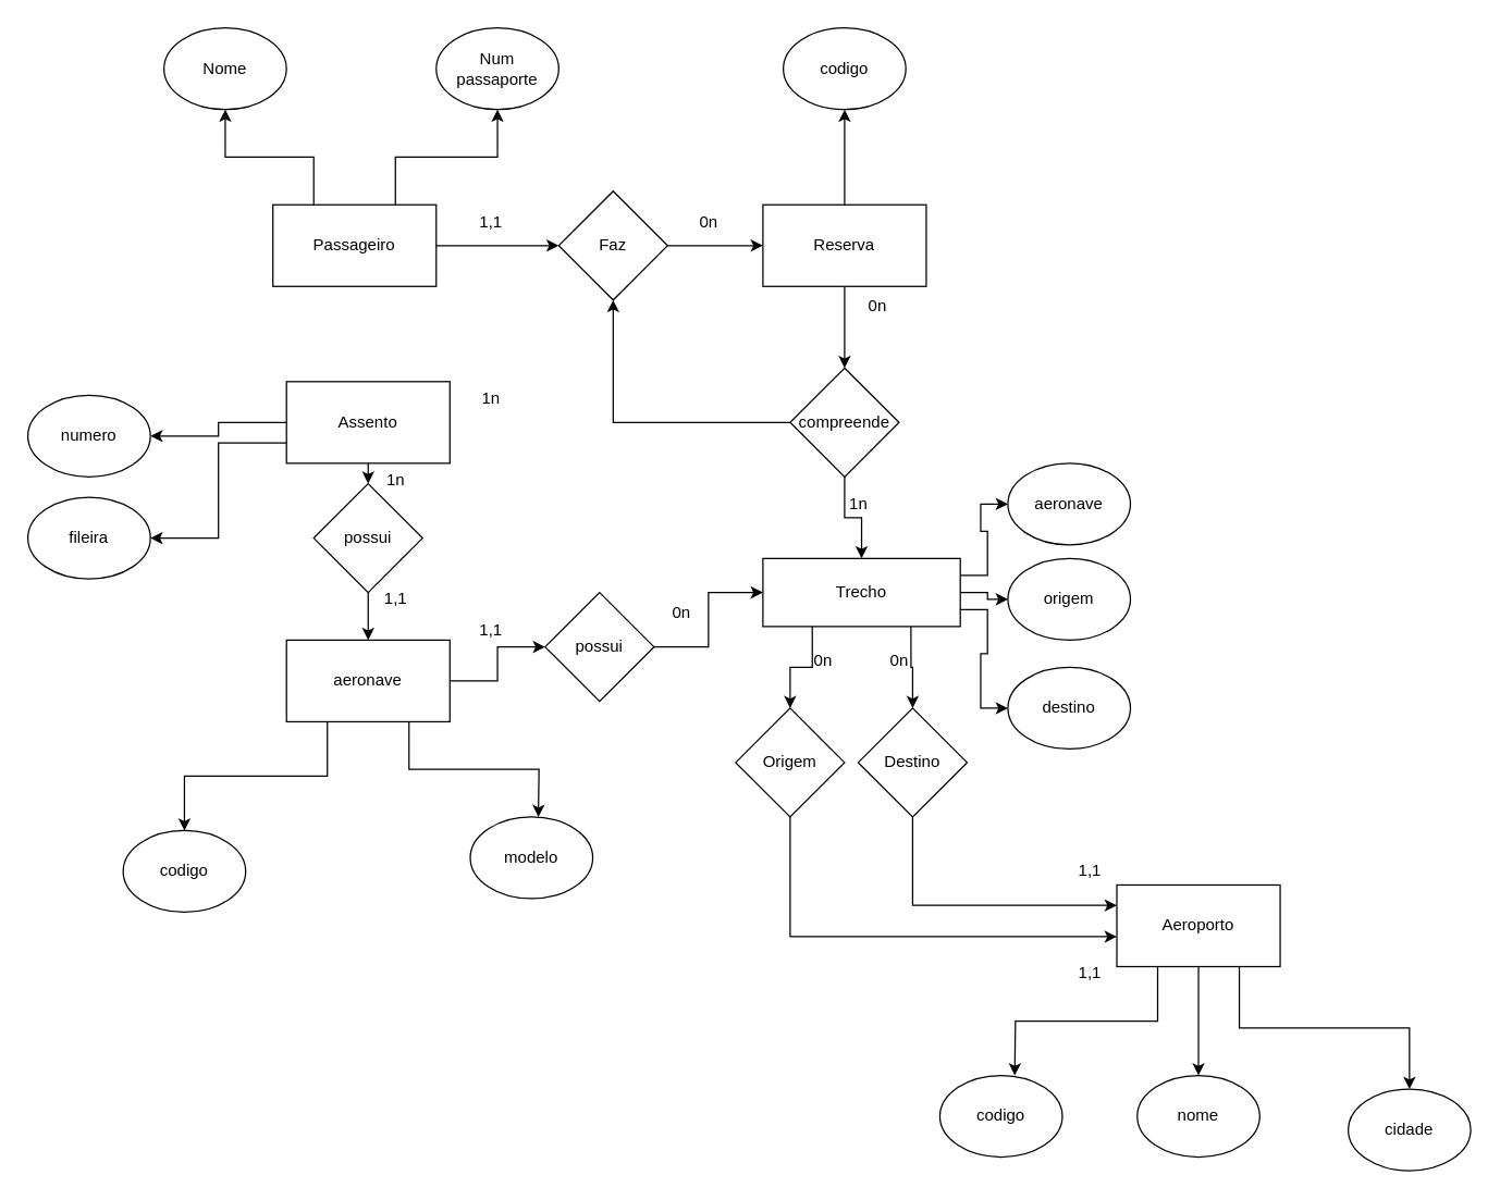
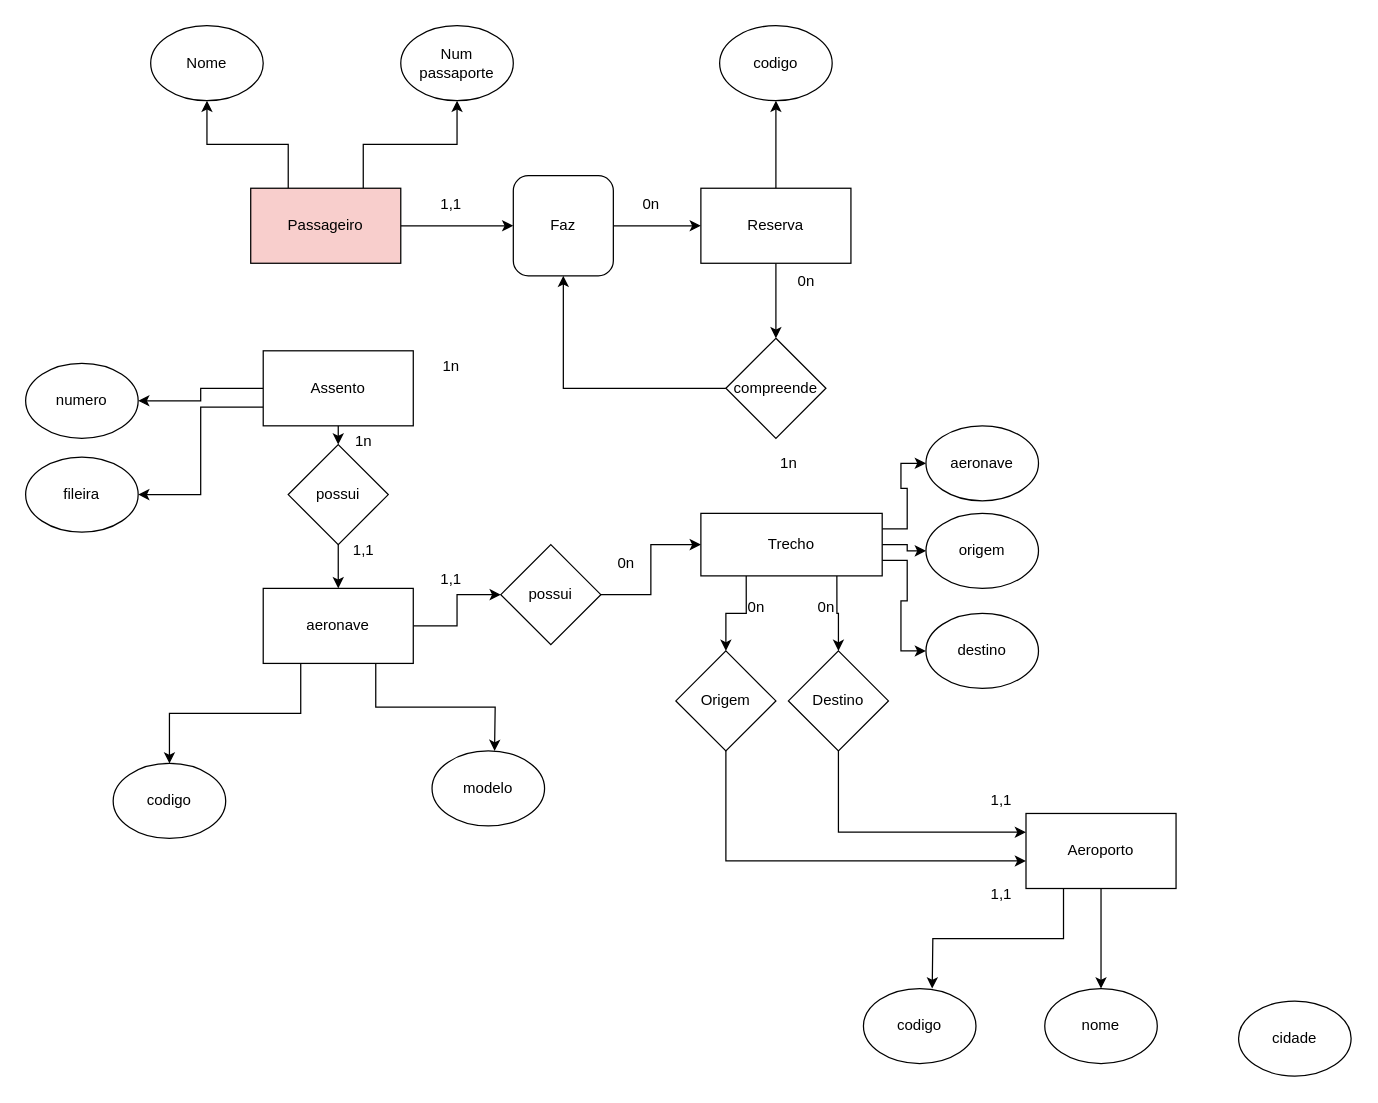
  <mxCell id="0" />
  <mxCell id="1" parent="0" />
  <mxCell id="2" style="edgeStyle=orthogonalEdgeStyle;rounded=0;orthogonalLoop=1;jettySize=auto;html=1;exitX=0.5;exitY=0;exitDx=0;exitDy=0;entryX=0.5;entryY=1;entryDx=0;entryDy=0;" parent="1" source="4" target="32" edge="1"><mxGeometry relative="1" as="geometry" /></mxCell>
  <mxCell id="3" style="edgeStyle=orthogonalEdgeStyle;rounded=0;orthogonalLoop=1;jettySize=auto;html=1;exitX=0.5;exitY=1;exitDx=0;exitDy=0;entryX=0.5;entryY=0;entryDx=0;entryDy=0;" parent="1" source="4" target="35" edge="1"><mxGeometry relative="1" as="geometry" /></mxCell>
  <mxCell id="4" value="Reserva" style="rounded=0;whiteSpace=wrap;html=1;" parent="1" vertex="1"><mxGeometry x="560" y="150" width="120" height="60" as="geometry" /></mxCell>
  <mxCell id="5" style="edgeStyle=orthogonalEdgeStyle;rounded=0;orthogonalLoop=1;jettySize=auto;html=1;exitX=1;exitY=0.5;exitDx=0;exitDy=0;entryX=0;entryY=0.5;entryDx=0;entryDy=0;" parent="1" source="6" target="4" edge="1"><mxGeometry relative="1" as="geometry" /></mxCell>
- <mxCell id="6" value="Faz" style="rhombus;whiteSpace=wrap;html=1;" parent="1" vertex="1"><mxGeometry x="410" y="140" width="80" height="80" as="geometry" /></mxCell>
+ <mxCell id="6" value="Faz" style="whiteSpace=wrap;html=1;rounded=1;" parent="1" vertex="1"><mxGeometry x="410" y="140" width="80" height="80" as="geometry" /></mxCell>
  <mxCell id="7" style="edgeStyle=orthogonalEdgeStyle;rounded=0;orthogonalLoop=1;jettySize=auto;html=1;exitX=0.25;exitY=0;exitDx=0;exitDy=0;entryX=0.5;entryY=1;entryDx=0;entryDy=0;" parent="1" source="10" target="11" edge="1"><mxGeometry relative="1" as="geometry" /></mxCell>
  <mxCell id="8" style="edgeStyle=orthogonalEdgeStyle;rounded=0;orthogonalLoop=1;jettySize=auto;html=1;exitX=0.75;exitY=0;exitDx=0;exitDy=0;entryX=0.5;entryY=1;entryDx=0;entryDy=0;" parent="1" source="10" target="12" edge="1"><mxGeometry relative="1" as="geometry" /></mxCell>
  <mxCell id="9" style="edgeStyle=orthogonalEdgeStyle;rounded=0;orthogonalLoop=1;jettySize=auto;html=1;exitX=1;exitY=0.5;exitDx=0;exitDy=0;entryX=0;entryY=0.5;entryDx=0;entryDy=0;" parent="1" source="10" target="6" edge="1"><mxGeometry relative="1" as="geometry" /></mxCell>
- <mxCell id="10" value="Passageiro" style="rounded=0;whiteSpace=wrap;html=1;" parent="1" vertex="1"><mxGeometry x="200" y="150" width="120" height="60" as="geometry" /></mxCell>
+ <mxCell id="10" value="Passageiro" style="rounded=0;whiteSpace=wrap;html=1;fillColor=#f8cecc;" parent="1" vertex="1"><mxGeometry x="200" y="150" width="120" height="60" as="geometry" /></mxCell>
  <mxCell id="11" value="Nome" style="ellipse;whiteSpace=wrap;html=1;" parent="1" vertex="1"><mxGeometry x="120" y="20" width="90" height="60" as="geometry" /></mxCell>
  <mxCell id="12" value="Num passaporte" style="ellipse;whiteSpace=wrap;html=1;" parent="1" vertex="1"><mxGeometry x="320" y="20" width="90" height="60" as="geometry" /></mxCell>
  <mxCell id="13" value="" style="edgeStyle=orthogonalEdgeStyle;rounded=0;orthogonalLoop=1;jettySize=auto;html=1;" parent="1" source="18" target="39" edge="1"><mxGeometry relative="1" as="geometry" /></mxCell>
  <mxCell id="14" style="edgeStyle=orthogonalEdgeStyle;rounded=0;orthogonalLoop=1;jettySize=auto;html=1;exitX=1;exitY=0.25;exitDx=0;exitDy=0;entryX=0;entryY=0.5;entryDx=0;entryDy=0;" parent="1" source="18" target="38" edge="1"><mxGeometry relative="1" as="geometry" /></mxCell>
  <mxCell id="15" style="edgeStyle=orthogonalEdgeStyle;rounded=0;orthogonalLoop=1;jettySize=auto;html=1;exitX=1;exitY=0.75;exitDx=0;exitDy=0;entryX=0;entryY=0.5;entryDx=0;entryDy=0;" parent="1" source="18" target="40" edge="1"><mxGeometry relative="1" as="geometry" /></mxCell>
  <mxCell id="16" style="edgeStyle=orthogonalEdgeStyle;rounded=0;orthogonalLoop=1;jettySize=auto;html=1;exitX=0.25;exitY=1;exitDx=0;exitDy=0;entryX=0.5;entryY=0;entryDx=0;entryDy=0;" parent="1" source="18" target="51" edge="1"><mxGeometry relative="1" as="geometry" /></mxCell>
  <mxCell id="17" style="edgeStyle=orthogonalEdgeStyle;rounded=0;orthogonalLoop=1;jettySize=auto;html=1;exitX=0.75;exitY=1;exitDx=0;exitDy=0;entryX=0.5;entryY=0;entryDx=0;entryDy=0;" parent="1" source="18" target="53" edge="1"><mxGeometry relative="1" as="geometry" /></mxCell>
  <mxCell id="18" value="Trecho" style="rounded=0;whiteSpace=wrap;html=1;" parent="1" vertex="1"><mxGeometry x="560" y="410" width="145" height="50" as="geometry" /></mxCell>
- <mxCell id="19" style="edgeStyle=orthogonalEdgeStyle;rounded=0;orthogonalLoop=1;jettySize=auto;html=1;exitX=0.75;exitY=1;exitDx=0;exitDy=0;" parent="1" source="21" target="22" edge="1"><mxGeometry relative="1" as="geometry" /></mxCell>
  <mxCell id="20" style="edgeStyle=orthogonalEdgeStyle;rounded=0;orthogonalLoop=1;jettySize=auto;html=1;exitX=0.25;exitY=1;exitDx=0;exitDy=0;entryX=0.5;entryY=0;entryDx=0;entryDy=0;" parent="1" source="21" edge="1"><mxGeometry relative="1" as="geometry"><mxPoint x="745" y="790" as="targetPoint" /></mxGeometry></mxCell>
  <mxCell id="21" value="Aeroporto" style="rounded=0;whiteSpace=wrap;html=1;" parent="1" vertex="1"><mxGeometry x="820" y="650" width="120" height="60" as="geometry" /></mxCell>
  <mxCell id="22" value="cidade" style="ellipse;whiteSpace=wrap;html=1;" parent="1" vertex="1"><mxGeometry x="990" y="800" width="90" height="60" as="geometry" /></mxCell>
  <mxCell id="23" value="nome" style="ellipse;whiteSpace=wrap;html=1;" parent="1" vertex="1"><mxGeometry x="835" y="790" width="90" height="60" as="geometry" /></mxCell>
  <mxCell id="24" value="codigo" style="ellipse;whiteSpace=wrap;html=1;" parent="1" vertex="1"><mxGeometry x="690" y="790" width="90" height="60" as="geometry" /></mxCell>
  <mxCell id="25" style="edgeStyle=orthogonalEdgeStyle;rounded=0;orthogonalLoop=1;jettySize=auto;html=1;exitX=0.5;exitY=1;exitDx=0;exitDy=0;entryX=0.5;entryY=0;entryDx=0;entryDy=0;" parent="1" source="21" target="23" edge="1"><mxGeometry relative="1" as="geometry" /></mxCell>
  <mxCell id="26" style="edgeStyle=orthogonalEdgeStyle;rounded=0;orthogonalLoop=1;jettySize=auto;html=1;exitX=0.25;exitY=1;exitDx=0;exitDy=0;entryX=0.5;entryY=0;entryDx=0;entryDy=0;" parent="1" source="29" target="31" edge="1"><mxGeometry relative="1" as="geometry" /></mxCell>
  <mxCell id="27" style="edgeStyle=orthogonalEdgeStyle;rounded=0;orthogonalLoop=1;jettySize=auto;html=1;exitX=0.75;exitY=1;exitDx=0;exitDy=0;entryX=0.5;entryY=0;entryDx=0;entryDy=0;" parent="1" source="29" edge="1"><mxGeometry relative="1" as="geometry"><mxPoint x="395" y="600" as="targetPoint" /></mxGeometry></mxCell>
  <mxCell id="28" style="edgeStyle=orthogonalEdgeStyle;rounded=0;orthogonalLoop=1;jettySize=auto;html=1;exitX=1;exitY=0.5;exitDx=0;exitDy=0;entryX=0;entryY=0.5;entryDx=0;entryDy=0;" parent="1" source="29" target="50" edge="1"><mxGeometry relative="1" as="geometry" /></mxCell>
  <mxCell id="29" value="aeronave" style="rounded=0;whiteSpace=wrap;html=1;" parent="1" vertex="1"><mxGeometry y="470" width="120" height="60" as="geometry" x="210" /></mxCell>
  <mxCell id="30" value="modelo" style="ellipse;whiteSpace=wrap;html=1;" parent="1" vertex="1"><mxGeometry x="345" y="600" width="90" height="60" as="geometry" /></mxCell>
  <mxCell id="31" value="codigo" style="ellipse;whiteSpace=wrap;html=1;" parent="1" vertex="1"><mxGeometry x="90" y="610" width="90" height="60" as="geometry" /></mxCell>
  <mxCell id="32" value="codigo" style="ellipse;whiteSpace=wrap;html=1;" parent="1" vertex="1"><mxGeometry x="575" y="20" width="90" height="60" as="geometry" /></mxCell>
- <mxCell id="33" style="edgeStyle=orthogonalEdgeStyle;rounded=0;orthogonalLoop=1;jettySize=auto;html=1;exitX=0.5;exitY=1;exitDx=0;exitDy=0;entryX=0.5;entryY=0;entryDx=0;entryDy=0;" parent="1" source="35" target="18" edge="1"><mxGeometry relative="1" as="geometry" /></mxCell>
  <mxCell id="34" style="edgeStyle=orthogonalEdgeStyle;rounded=0;orthogonalLoop=1;jettySize=auto;html=1;exitX=0;exitY=0.5;exitDx=0;exitDy=0;" parent="1" source="35" target="6" edge="1"><mxGeometry relative="1" as="geometry" /></mxCell>
  <mxCell id="35" value="compreende" style="rhombus;whiteSpace=wrap;html=1;" parent="1" vertex="1"><mxGeometry x="580" y="270" width="80" height="80" as="geometry" /></mxCell>
  <mxCell id="36" value="1n" style="text;html=1;align=center;verticalAlign=middle;resizable=0;points=[];autosize=1;strokeColor=none;fillColor=none;" parent="1" vertex="1"><mxGeometry x="610" y="355" width="40" height="30" as="geometry" /></mxCell>
  <mxCell id="37" value="0n" style="text;html=1;align=center;verticalAlign=middle;resizable=0;points=[];autosize=1;strokeColor=none;fillColor=none;" parent="1" vertex="1"><mxGeometry x="624" y="210" width="40" height="30" as="geometry" /></mxCell>
  <mxCell id="38" value="aeronave" style="ellipse;whiteSpace=wrap;html=1;" parent="1" vertex="1"><mxGeometry x="740" y="340" width="90" height="60" as="geometry" /></mxCell>
  <mxCell id="39" value="origem" style="ellipse;whiteSpace=wrap;html=1;" parent="1" vertex="1"><mxGeometry x="740" y="410" width="90" height="60" as="geometry" /></mxCell>
  <mxCell id="40" value="destino" style="ellipse;whiteSpace=wrap;html=1;" parent="1" vertex="1"><mxGeometry x="740" y="490" width="90" height="60" as="geometry" /></mxCell>
  <mxCell id="41" style="edgeStyle=orthogonalEdgeStyle;rounded=0;orthogonalLoop=1;jettySize=auto;html=1;exitX=0;exitY=0.5;exitDx=0;exitDy=0;entryX=1;entryY=0.5;entryDx=0;entryDy=0;" parent="1" source="44" target="45" edge="1"><mxGeometry relative="1" as="geometry" /></mxCell>
  <mxCell id="42" style="edgeStyle=orthogonalEdgeStyle;rounded=0;orthogonalLoop=1;jettySize=auto;html=1;exitX=0;exitY=0.75;exitDx=0;exitDy=0;entryX=1;entryY=0.5;entryDx=0;entryDy=0;" parent="1" source="44" target="46" edge="1"><mxGeometry relative="1" as="geometry" /></mxCell>
  <mxCell id="43" style="edgeStyle=orthogonalEdgeStyle;rounded=0;orthogonalLoop=1;jettySize=auto;html=1;exitX=0.5;exitY=1;exitDx=0;exitDy=0;entryX=0.5;entryY=0;entryDx=0;entryDy=0;" parent="1" source="44" target="48" edge="1"><mxGeometry relative="1" as="geometry" /></mxCell>
  <mxCell id="44" value="Assento" style="rounded=0;whiteSpace=wrap;html=1;" parent="1" vertex="1"><mxGeometry y="280" width="120" height="60" as="geometry" x="210" /></mxCell>
  <mxCell id="45" value="numero" style="ellipse;whiteSpace=wrap;html=1;" parent="1" vertex="1"><mxGeometry x="20" y="290" width="90" height="60" as="geometry" /></mxCell>
  <mxCell id="46" value="fileira" style="ellipse;whiteSpace=wrap;html=1;" parent="1" vertex="1"><mxGeometry x="20" y="365" width="90" height="60" as="geometry" /></mxCell>
  <mxCell id="47" style="edgeStyle=orthogonalEdgeStyle;rounded=0;orthogonalLoop=1;jettySize=auto;html=1;exitX=0.5;exitY=1;exitDx=0;exitDy=0;entryX=0.5;entryY=0;entryDx=0;entryDy=0;" parent="1" source="48" target="29" edge="1"><mxGeometry relative="1" as="geometry" /></mxCell>
  <mxCell id="48" value="possui" style="rhombus;whiteSpace=wrap;html=1;" parent="1" vertex="1"><mxGeometry x="230" y="355" width="80" height="80" as="geometry" /></mxCell>
  <mxCell id="49" style="edgeStyle=orthogonalEdgeStyle;rounded=0;orthogonalLoop=1;jettySize=auto;html=1;exitX=1;exitY=0.5;exitDx=0;exitDy=0;entryX=0;entryY=0.5;entryDx=0;entryDy=0;" parent="1" source="50" target="18" edge="1"><mxGeometry relative="1" as="geometry" /></mxCell>
  <mxCell id="50" value="possui" style="rhombus;whiteSpace=wrap;html=1;" parent="1" vertex="1"><mxGeometry x="400" y="435" width="80" height="80" as="geometry" /></mxCell>
  <mxCell id="51" value="Origem" style="rhombus;whiteSpace=wrap;html=1;" parent="1" vertex="1"><mxGeometry x="540" y="520" width="80" height="80" as="geometry" /></mxCell>
  <mxCell id="52" style="edgeStyle=orthogonalEdgeStyle;rounded=0;orthogonalLoop=1;jettySize=auto;html=1;exitX=0.5;exitY=1;exitDx=0;exitDy=0;entryX=0;entryY=0.25;entryDx=0;entryDy=0;" parent="1" source="53" target="21" edge="1"><mxGeometry relative="1" as="geometry" /></mxCell>
  <mxCell id="53" value="Destino" style="rhombus;whiteSpace=wrap;html=1;" parent="1" vertex="1"><mxGeometry x="630" y="520" width="80" height="80" as="geometry" /></mxCell>
  <mxCell id="54" style="edgeStyle=orthogonalEdgeStyle;rounded=0;orthogonalLoop=1;jettySize=auto;html=1;exitX=0.5;exitY=1;exitDx=0;exitDy=0;entryX=0;entryY=0.633;entryDx=0;entryDy=0;entryPerimeter=0;" parent="1" source="51" target="21" edge="1"><mxGeometry relative="1" as="geometry" /></mxCell>
  <mxCell id="55" value="0n" style="text;html=1;align=center;verticalAlign=middle;resizable=0;points=[];autosize=1;strokeColor=none;fillColor=none;" vertex="1" parent="1"><mxGeometry x="584" y="470" width="40" height="30" as="geometry" /></mxCell>
  <mxCell id="56" value="0n" style="text;html=1;align=center;verticalAlign=middle;resizable=0;points=[];autosize=1;strokeColor=none;fillColor=none;" vertex="1" parent="1"><mxGeometry x="640" y="470" width="40" height="30" as="geometry" /></mxCell>
  <mxCell id="57" value="1,1" style="text;html=1;align=center;verticalAlign=middle;resizable=0;points=[];autosize=1;strokeColor=none;fillColor=none;" vertex="1" parent="1"><mxGeometry x="780" y="625" width="40" height="30" as="geometry" /></mxCell>
  <mxCell id="58" value="1,1" style="text;html=1;align=center;verticalAlign=middle;resizable=0;points=[];autosize=1;strokeColor=none;fillColor=none;" vertex="1" parent="1"><mxGeometry x="780" y="700" width="40" height="30" as="geometry" /></mxCell>
  <mxCell id="59" value="1,1" style="text;html=1;align=center;verticalAlign=middle;resizable=0;points=[];autosize=1;strokeColor=none;fillColor=none;" vertex="1" parent="1"><mxGeometry x="340" y="448" width="40" height="30" as="geometry" /></mxCell>
  <mxCell id="60" value="0n" style="text;html=1;align=center;verticalAlign=middle;resizable=0;points=[];autosize=1;strokeColor=none;fillColor=none;" vertex="1" parent="1"><mxGeometry x="480" y="435" width="40" height="30" as="geometry" /></mxCell>
  <mxCell id="61" value="1,1" style="text;html=1;align=center;verticalAlign=middle;resizable=0;points=[];autosize=1;strokeColor=none;fillColor=none;" vertex="1" parent="1"><mxGeometry x="270" y="425" width="40" height="30" as="geometry" /></mxCell>
  <mxCell id="62" value="1n" style="text;html=1;align=center;verticalAlign=middle;resizable=0;points=[];autosize=1;strokeColor=none;fillColor=none;" vertex="1" parent="1"><mxGeometry x="270" y="338" width="40" height="30" as="geometry" /></mxCell>
  <mxCell id="63" value="0n" style="text;html=1;align=center;verticalAlign=middle;resizable=0;points=[];autosize=1;strokeColor=none;fillColor=none;" vertex="1" parent="1"><mxGeometry x="500" y="148" width="40" height="30" as="geometry" /></mxCell>
  <mxCell id="64" value="1,1" style="text;html=1;align=center;verticalAlign=middle;resizable=0;points=[];autosize=1;strokeColor=none;fillColor=none;" vertex="1" parent="1"><mxGeometry x="340" y="148" width="40" height="30" as="geometry" /></mxCell>
  <mxCell id="65" value="1n" style="text;html=1;align=center;verticalAlign=middle;resizable=0;points=[];autosize=1;strokeColor=none;fillColor=none;" vertex="1" parent="1"><mxGeometry x="340" y="278" width="40" height="30" as="geometry" /></mxCell>
